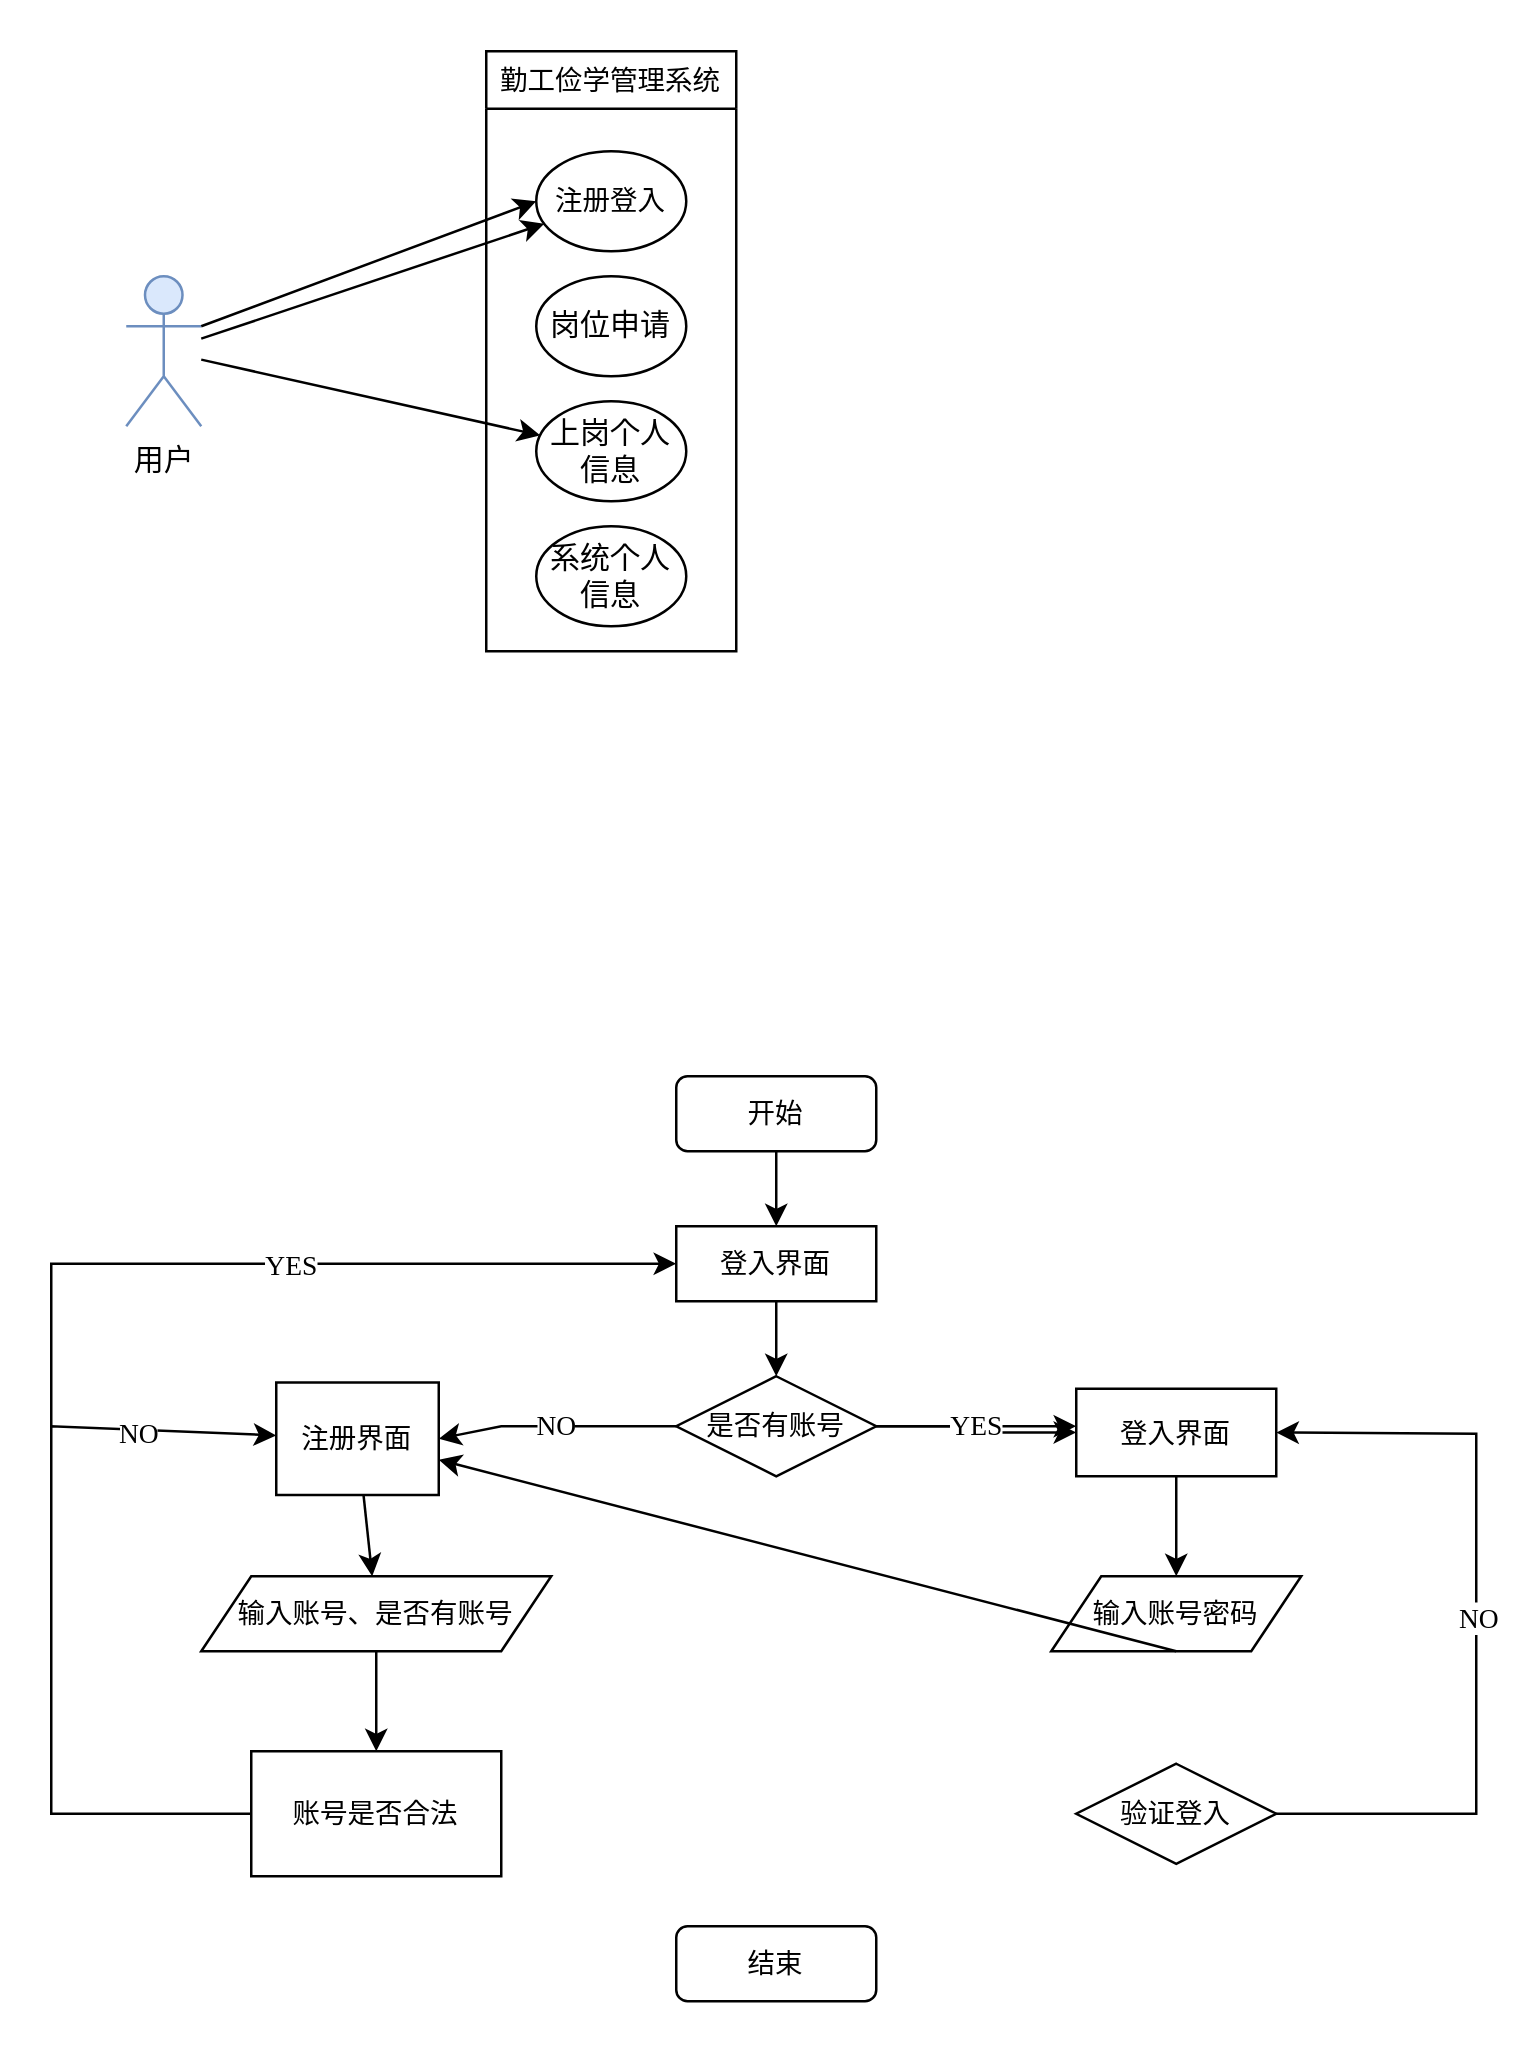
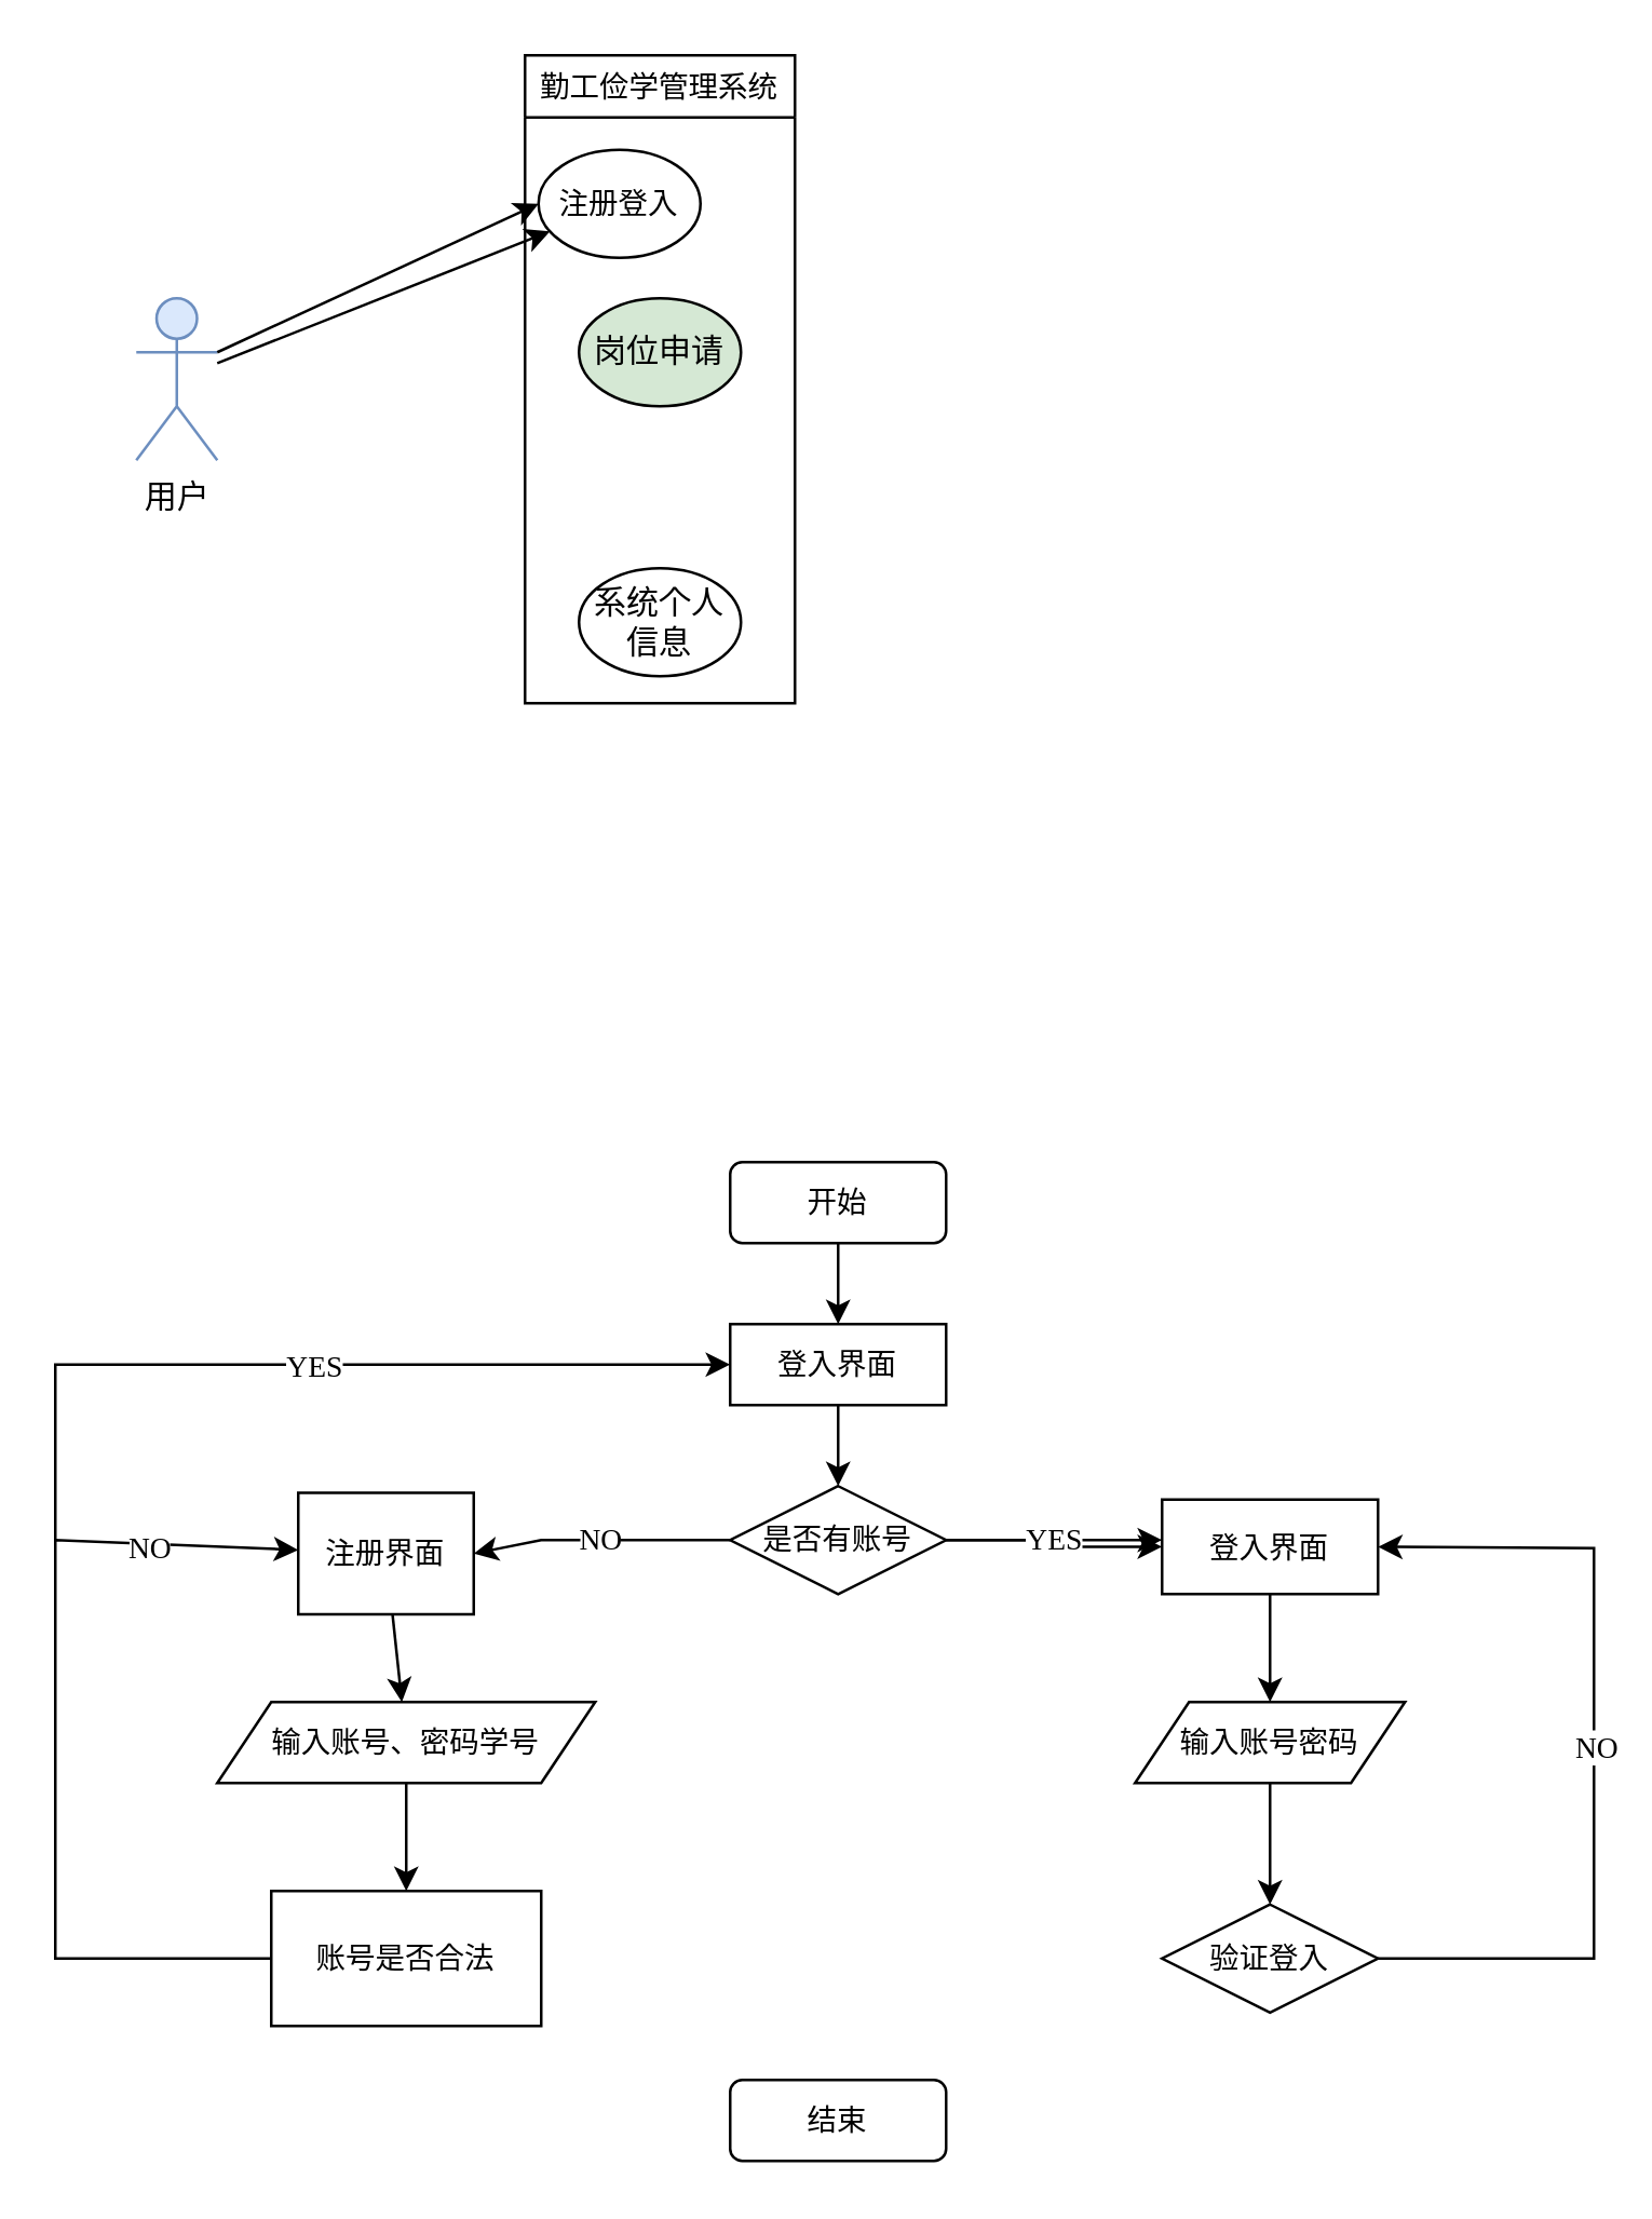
  <mxCell id="0" />
  <mxCell id="1" parent="0" />
  <mxCell id="2" value="用户" style="shape=umlActor;verticalLabelPosition=bottom;verticalAlign=top;html=1;outlineConnect=0;fillColor=#dae8fc;strokeColor=#6c8ebf;" vertex="1" parent="1"><mxGeometry x="50" y="110" width="30" height="60" as="geometry" /></mxCell>
  <mxCell id="3" value="&lt;span style=&quot;font-weight: 400;&quot;&gt;勤工俭学管理系统&lt;/span&gt;" style="swimlane;whiteSpace=wrap;html=1;fontFamily=Times New Roman;fontSize=11;" vertex="1" parent="1"><mxGeometry x="194" y="20" width="100" height="240" as="geometry"><mxRectangle x="314" y="210" width="140" height="30" as="alternateBounds" /></mxGeometry></mxCell>
- <mxCell id="4" value="&lt;p style=&quot;line-height: 120%;&quot;&gt;&lt;font style=&quot;font-size: 11px;&quot;&gt;注册登入&lt;/font&gt;&lt;/p&gt;" style="ellipse;whiteSpace=wrap;html=1;" vertex="1" parent="3"><mxGeometry x="20" y="40" width="60" height="40" as="geometry" /></mxCell>
- <mxCell id="5" value="岗位申请" style="ellipse;whiteSpace=wrap;html=1;" vertex="1" parent="3"><mxGeometry x="20" y="90" width="60" height="40" as="geometry" /></mxCell>
- <mxCell id="6" value="上岗个人信息" style="ellipse;whiteSpace=wrap;html=1;" vertex="1" parent="3"><mxGeometry x="20" y="140" width="60" height="40" as="geometry" /></mxCell>
+ <mxCell id="4" value="&lt;p style=&quot;line-height: 120%;&quot;&gt;&lt;font style=&quot;font-size: 11px;&quot;&gt;注册登入&lt;/font&gt;&lt;/p&gt;" style="ellipse;whiteSpace=wrap;html=1;" vertex="1" parent="3"><mxGeometry x="5" y="35" width="60" height="40" as="geometry" /></mxCell>
+ <mxCell id="5" value="岗位申请" style="ellipse;whiteSpace=wrap;html=1;fillColor=#d5e8d4;" vertex="1" parent="3"><mxGeometry x="20" y="90" width="60" height="40" as="geometry" /></mxCell>
  <mxCell id="7" value="系统个人信息" style="ellipse;whiteSpace=wrap;html=1;" vertex="1" parent="3"><mxGeometry x="20" y="190" width="60" height="40" as="geometry" /></mxCell>
  <mxCell id="8" value="" style="endArrow=classic;html=1;rounded=0;fontFamily=Times New Roman;fontSize=11;entryX=0;entryY=0.5;entryDx=0;entryDy=0;" edge="1" parent="1" target="4"><mxGeometry width="50" height="50" relative="1" as="geometry"><mxPoint x="80" y="130" as="sourcePoint" /><mxPoint x="130" y="80" as="targetPoint" /></mxGeometry></mxCell>
  <mxCell id="9" value="" style="endArrow=classic;html=1;rounded=0;fontFamily=Times New Roman;fontSize=11;" edge="1" parent="1" source="2" target="4"><mxGeometry width="50" height="50" relative="1" as="geometry"><mxPoint x="90" y="130" as="sourcePoint" /><mxPoint x="190" y="110" as="targetPoint" /></mxGeometry></mxCell>
- <mxCell id="10" value="" style="endArrow=classic;html=1;rounded=0;fontFamily=Times New Roman;fontSize=11;" edge="1" parent="1" source="2" target="6"><mxGeometry width="50" height="50" relative="1" as="geometry"><mxPoint x="90" y="148.443" as="sourcePoint" /><mxPoint x="221.48" y="134.8" as="targetPoint" /></mxGeometry></mxCell>
  <mxCell id="11" value="开始" style="rounded=1;whiteSpace=wrap;html=1;fontFamily=Times New Roman;fontSize=11;" vertex="1" parent="1"><mxGeometry x="270" y="430" width="80" height="30" as="geometry" /></mxCell>
  <mxCell id="12" value="登入界面" style="rounded=0;whiteSpace=wrap;html=1;fontFamily=Times New Roman;fontSize=11;" vertex="1" parent="1"><mxGeometry x="270" y="490" width="80" height="30" as="geometry" /></mxCell>
  <mxCell id="13" value="" style="edgeStyle=orthogonalEdgeStyle;rounded=0;orthogonalLoop=1;jettySize=auto;html=1;fontFamily=Times New Roman;fontSize=11;" edge="1" parent="1" source="14" target="18"><mxGeometry relative="1" as="geometry" /></mxCell>
  <mxCell id="14" value="是否有账号" style="rhombus;whiteSpace=wrap;html=1;fontFamily=Times New Roman;fontSize=11;" vertex="1" parent="1"><mxGeometry x="270" y="550" width="80" height="40" as="geometry" /></mxCell>
  <mxCell id="15" value="" style="endArrow=classic;html=1;rounded=0;fontFamily=Times New Roman;fontSize=11;exitX=0.5;exitY=1;exitDx=0;exitDy=0;entryX=0.5;entryY=0;entryDx=0;entryDy=0;" edge="1" parent="1" source="11" target="12"><mxGeometry width="50" height="50" relative="1" as="geometry"><mxPoint x="270" y="590" as="sourcePoint" /><mxPoint x="320" y="540" as="targetPoint" /></mxGeometry></mxCell>
  <mxCell id="16" value="" style="endArrow=classic;html=1;rounded=0;fontFamily=Times New Roman;fontSize=11;exitX=0.5;exitY=1;exitDx=0;exitDy=0;" edge="1" parent="1" source="12" target="14"><mxGeometry width="50" height="50" relative="1" as="geometry"><mxPoint x="310" y="520" as="sourcePoint" /><mxPoint x="309.76" y="550" as="targetPoint" /></mxGeometry></mxCell>
  <mxCell id="17" value="YES" style="endArrow=classic;html=1;rounded=0;fontFamily=Times New Roman;fontSize=11;entryX=0;entryY=0.5;entryDx=0;entryDy=0;" edge="1" parent="1"><mxGeometry width="50" height="50" relative="1" as="geometry"><mxPoint x="350" y="570" as="sourcePoint" /><mxPoint x="430" y="570" as="targetPoint" /></mxGeometry></mxCell>
  <mxCell id="18" value="登入界面" style="rounded=0;whiteSpace=wrap;html=1;fontFamily=Times New Roman;fontSize=11;" vertex="1" parent="1"><mxGeometry x="430" y="555" width="80" height="35" as="geometry" /></mxCell>
  <mxCell id="19" value="注册界面" style="rounded=0;whiteSpace=wrap;html=1;fontFamily=Times New Roman;fontSize=11;" vertex="1" parent="1"><mxGeometry x="110" y="552.5" width="65" height="45" as="geometry" /></mxCell>
  <mxCell id="20" value="NO" style="endArrow=classic;html=1;rounded=0;fontFamily=Times New Roman;fontSize=11;entryX=1;entryY=0.5;entryDx=0;entryDy=0;exitX=0;exitY=0.5;exitDx=0;exitDy=0;" edge="1" parent="1" source="14" target="19"><mxGeometry width="50" height="50" relative="1" as="geometry"><mxPoint x="360" y="580" as="sourcePoint" /><mxPoint x="440" y="580" as="targetPoint" /><Array as="points"><mxPoint x="200" y="570" /></Array></mxGeometry></mxCell>
  <mxCell id="21" value="输入账号密码" style="shape=parallelogram;perimeter=parallelogramPerimeter;whiteSpace=wrap;html=1;fixedSize=1;fontFamily=Times New Roman;fontSize=11;" vertex="1" parent="1"><mxGeometry x="420" y="630" width="100" height="30" as="geometry" /></mxCell>
- <mxCell id="22" value="输入账号、是否有账号" style="shape=parallelogram;perimeter=parallelogramPerimeter;whiteSpace=wrap;html=1;fixedSize=1;fontFamily=Times New Roman;fontSize=11;" vertex="1" parent="1"><mxGeometry x="80" y="630" width="140" height="30" as="geometry" /></mxCell>
+ <mxCell id="22" value="输入账号、密码学号" style="shape=parallelogram;perimeter=parallelogramPerimeter;whiteSpace=wrap;html=1;fixedSize=1;fontFamily=Times New Roman;fontSize=11;" vertex="1" parent="1"><mxGeometry x="80" y="630" width="140" height="30" as="geometry" /></mxCell>
  <mxCell id="23" value="账号是否合法" style="whiteSpace=wrap;html=1;fontFamily=Times New Roman;fontSize=11;rounded=0;" vertex="1" parent="1"><mxGeometry x="100" y="700" width="100" height="50" as="geometry" /></mxCell>
  <mxCell id="24" value="验证登入" style="rhombus;whiteSpace=wrap;html=1;fontFamily=Times New Roman;fontSize=11;" vertex="1" parent="1"><mxGeometry x="430" y="705" width="80" height="40" as="geometry" /></mxCell>
  <mxCell id="25" value="" style="endArrow=classic;html=1;rounded=0;fontFamily=Times New Roman;fontSize=11;entryX=0.5;entryY=0;entryDx=0;entryDy=0;exitX=0.5;exitY=1;exitDx=0;exitDy=0;" edge="1" parent="1" source="18" target="21"><mxGeometry width="50" height="50" relative="1" as="geometry"><mxPoint x="380" y="650" as="sourcePoint" /><mxPoint x="430" y="600" as="targetPoint" /></mxGeometry></mxCell>
  <mxCell id="26" value="" style="endArrow=classic;html=1;rounded=0;fontFamily=Times New Roman;fontSize=11;" edge="1" parent="1" source="19" target="22"><mxGeometry width="50" height="50" relative="1" as="geometry"><mxPoint x="150" y="580" as="sourcePoint" /><mxPoint x="150" y="630" as="targetPoint" /></mxGeometry></mxCell>
- <mxCell id="27" value="" style="endArrow=classic;html=1;rounded=0;fontFamily=Times New Roman;fontSize=11;exitX=0.5;exitY=1;exitDx=0;exitDy=0;" edge="1" parent="1" source="21" target="19"><mxGeometry width="50" height="50" relative="1" as="geometry"><mxPoint x="470" y="670" as="sourcePoint" /><mxPoint x="469.66" y="700" as="targetPoint" /></mxGeometry></mxCell>
+ <mxCell id="27" value="" style="endArrow=classic;html=1;rounded=0;fontFamily=Times New Roman;fontSize=11;exitX=0.5;exitY=1;exitDx=0;exitDy=0;" edge="1" parent="1" source="21" target="24"><mxGeometry width="50" height="50" relative="1" as="geometry"><mxPoint x="470" y="670" as="sourcePoint" /><mxPoint x="469.66" y="700" as="targetPoint" /></mxGeometry></mxCell>
  <mxCell id="28" value="" style="endArrow=classic;html=1;rounded=0;fontFamily=Times New Roman;fontSize=11;" edge="1" parent="1" source="22" target="23"><mxGeometry width="50" height="50" relative="1" as="geometry"><mxPoint x="149.66" y="660" as="sourcePoint" /><mxPoint x="149.66" y="700" as="targetPoint" /></mxGeometry></mxCell>
  <mxCell id="29" value="结束" style="rounded=1;whiteSpace=wrap;html=1;fontFamily=Times New Roman;fontSize=11;" vertex="1" parent="1"><mxGeometry x="270" y="770" width="80" height="30" as="geometry" /></mxCell>
  <mxCell id="30" value="" style="endArrow=classic;html=1;rounded=0;fontFamily=Times New Roman;fontSize=11;exitX=1;exitY=0.5;exitDx=0;exitDy=0;entryX=1;entryY=0.5;entryDx=0;entryDy=0;" edge="1" parent="1" source="24" target="18"><mxGeometry width="50" height="50" relative="1" as="geometry"><mxPoint x="530.69" y="617.5" as="sourcePoint" /><mxPoint x="390.69" y="597.5" as="targetPoint" /><Array as="points"><mxPoint x="590" y="725" /><mxPoint x="590" y="573" /></Array></mxGeometry></mxCell>
  <mxCell id="31" value="NO" style="edgeLabel;html=1;align=center;verticalAlign=middle;resizable=0;points=[];fontSize=11;fontFamily=Times New Roman;" vertex="1" connectable="0" parent="30"><mxGeometry x="0.018" relative="1" as="geometry"><mxPoint as="offset" /></mxGeometry></mxCell>
  <mxCell id="32" value="" style="endArrow=classic;html=1;rounded=0;fontFamily=Times New Roman;fontSize=11;exitX=0;exitY=0.5;exitDx=0;exitDy=0;" edge="1" parent="1" source="23" target="19"><mxGeometry width="50" height="50" relative="1" as="geometry"><mxPoint x="40" y="740" as="sourcePoint" /><mxPoint x="90" y="690" as="targetPoint" /><Array as="points"><mxPoint x="20" y="725" /><mxPoint x="20" y="570" /></Array></mxGeometry></mxCell>
  <mxCell id="33" value="NO" style="edgeLabel;html=1;align=center;verticalAlign=middle;resizable=0;points=[];fontSize=11;fontFamily=Times New Roman;" vertex="1" connectable="0" parent="32"><mxGeometry x="0.661" y="-1" relative="1" as="geometry"><mxPoint as="offset" /></mxGeometry></mxCell>
  <mxCell id="34" value="" style="endArrow=classic;html=1;rounded=0;fontFamily=Times New Roman;fontSize=11;entryX=0;entryY=0.5;entryDx=0;entryDy=0;" edge="1" parent="1" target="12"><mxGeometry width="50" height="50" relative="1" as="geometry"><mxPoint x="20" y="570" as="sourcePoint" /><mxPoint x="70" y="510" as="targetPoint" /><Array as="points"><mxPoint x="20" y="505" /></Array></mxGeometry></mxCell>
  <mxCell id="35" value="YES" style="edgeLabel;html=1;align=center;verticalAlign=middle;resizable=0;points=[];fontSize=11;fontFamily=Times New Roman;" vertex="1" connectable="0" parent="34"><mxGeometry x="0.019" relative="1" as="geometry"><mxPoint as="offset" /></mxGeometry></mxCell>
